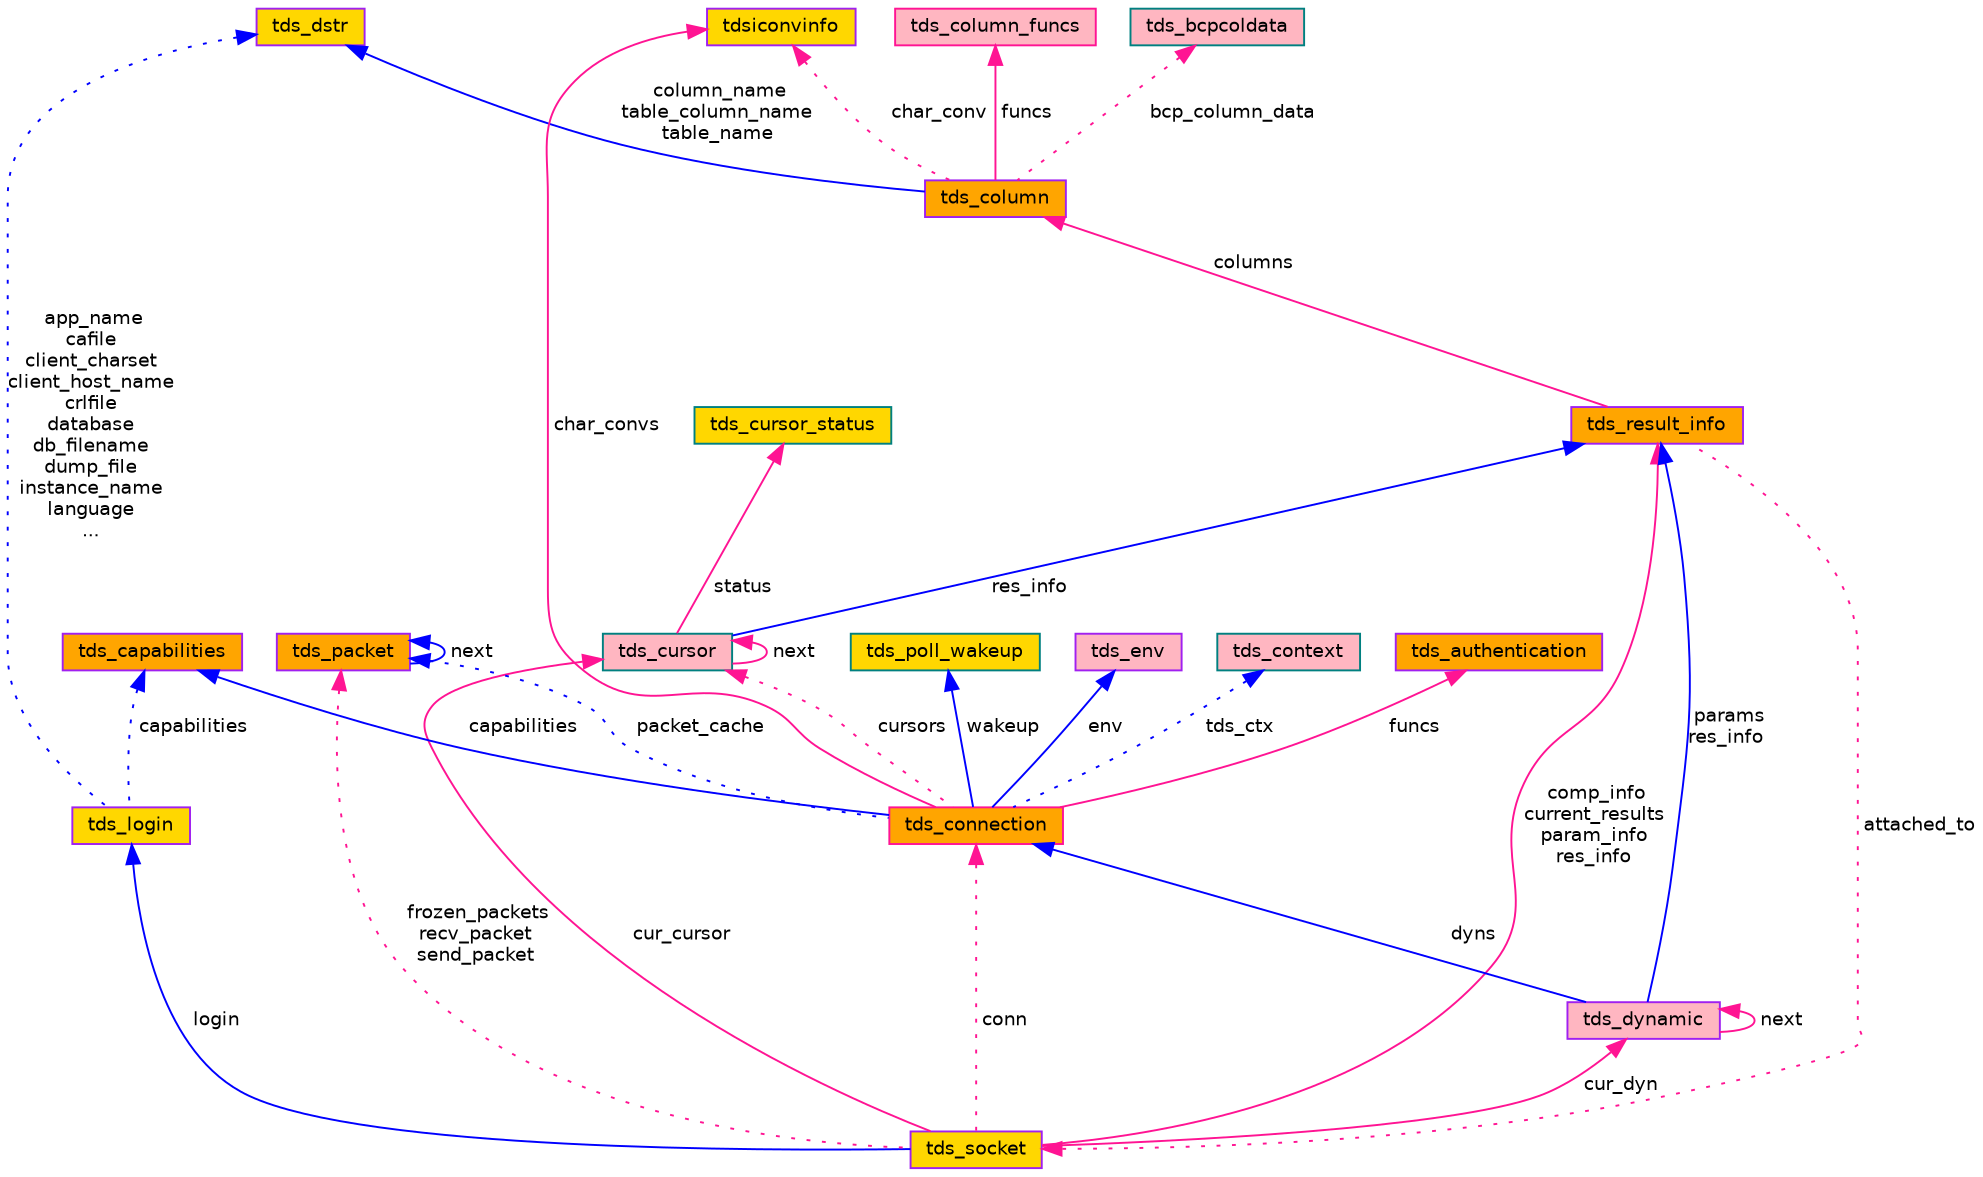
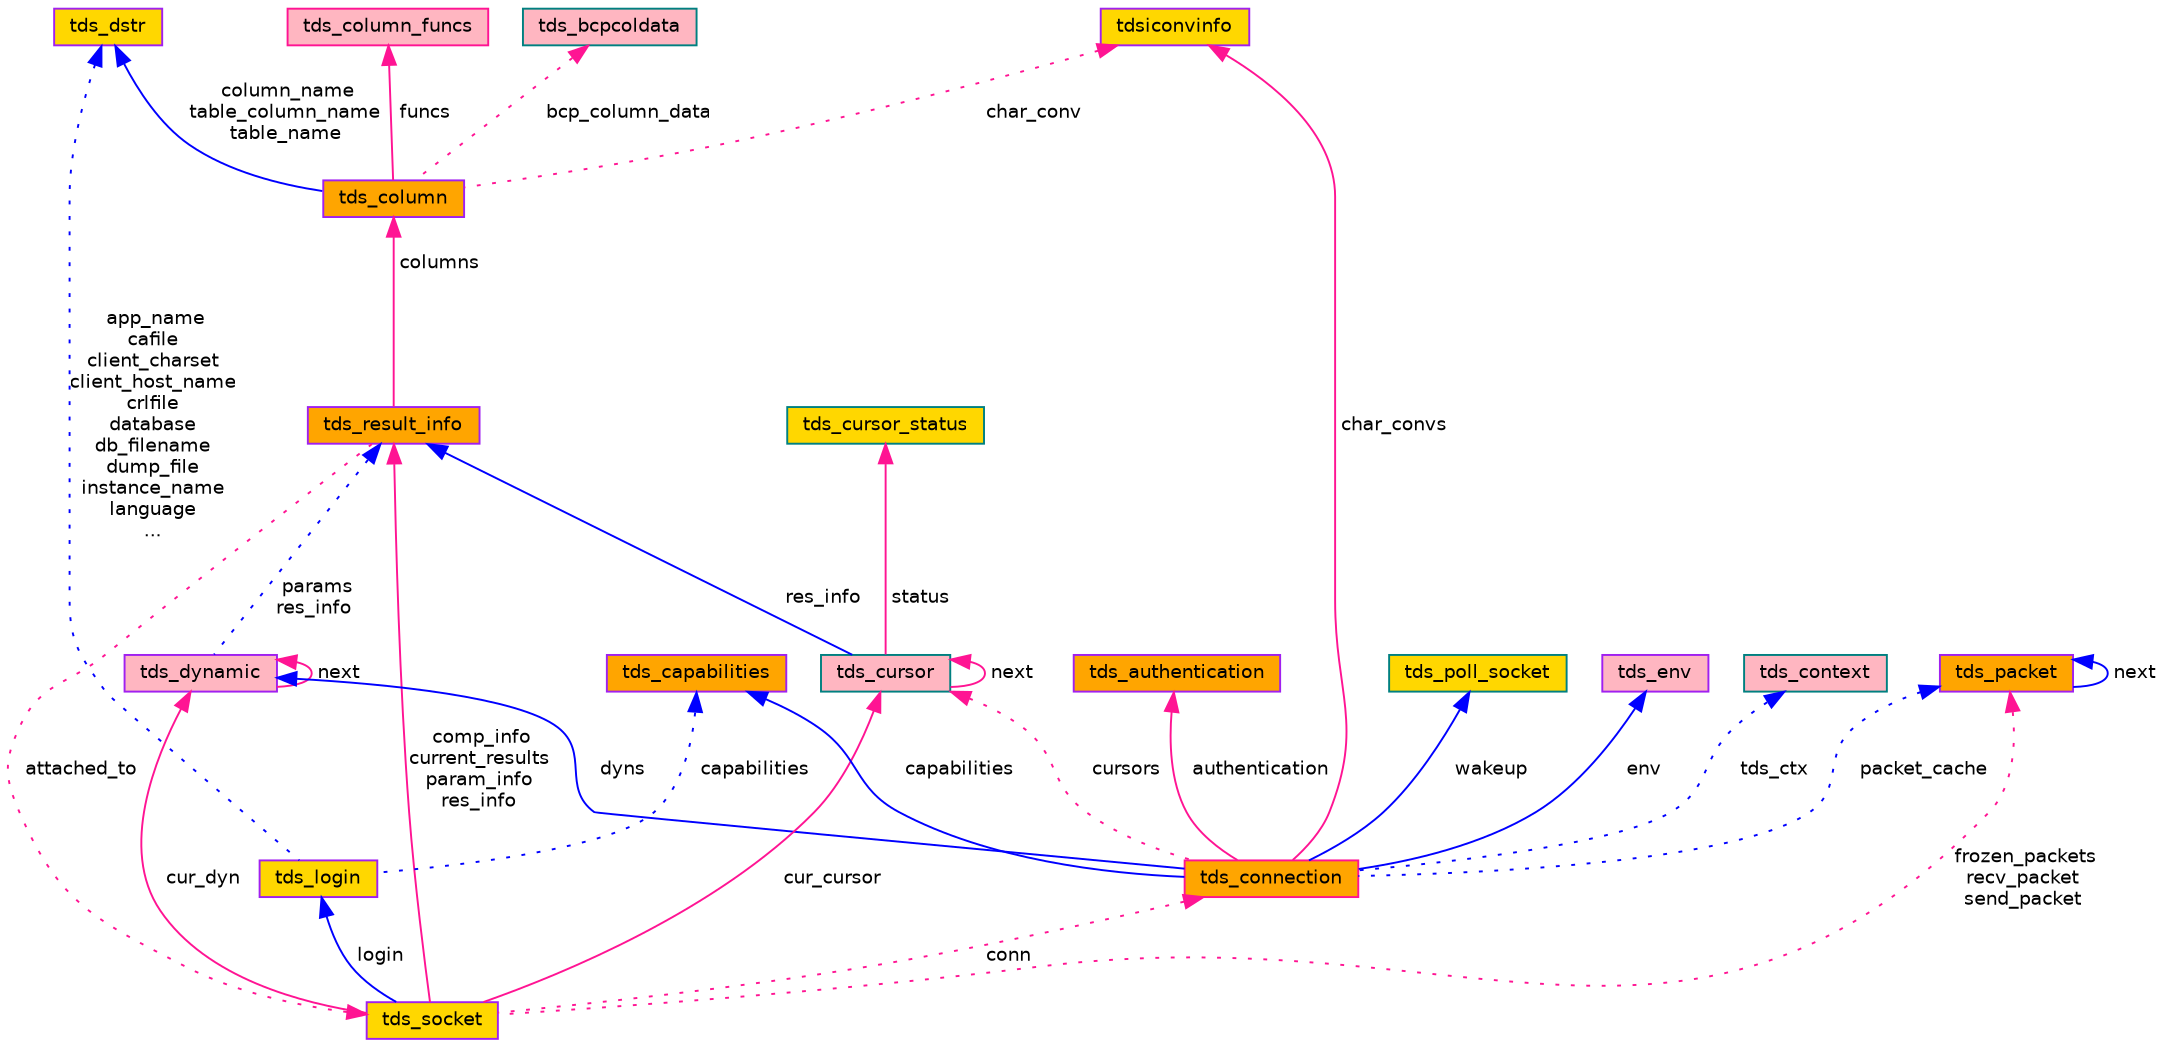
  digraph {
    rankdir=TB
    node [color=purple fillcolor=orange fontname=Helvetica fontsize=10 shape=record style=filled]
    edge [color=deeppink dir=back fontname=Helvetica fontsize=10 labelfontname=Helvetica labelfontsize=10 style=solid]
    n1 [fontcolor=black height=0.2 label=tds_result_info width=0.4]
    n2 [fillcolor=gold height=0.2 label=tds_socket width=0.4]
    n3 [fillcolor=lightpink height=0.2 label=tds_dynamic width=0.4]
    n4 [color=teal fillcolor=lightpink height=0.2 label=tds_cursor width=0.4]
    n5 [color=deeppink height=0.2 label=tds_connection width=0.4]
    n6 [fillcolor=gold height=0.2 label=tds_login width=0.4]
    n7 [height=0.2 label=tds_capabilities width=0.4]
    n8 [fillcolor=gold height=0.2 label=tds_dstr width=0.4]
    n9 [height=0.2 label=tds_column width=0.4]
    n10 [height=0.2 label=tds_packet width=0.4]
    n11 [color=teal fillcolor=gold height=0.2 label=tds_cursor_status width=0.4]
-   n12 [color=teal fillcolor=gold height=0.2 label=tds_poll_wakeup width=0.4]
+   n12 [color=teal fillcolor=gold height=0.2 label=tds_poll_socket width=0.4]
    n13 [fillcolor=lightpink height=0.2 label=tds_env width=0.4]
    n14 [color=teal fillcolor=lightpink height=0.2 label=tds_context width=0.4]
    n15 [height=0.2 label=tds_authentication width=0.4]
    n16 [fillcolor=gold height=0.2 label=tdsiconvinfo width=0.4]
    n17 [color=deeppink fillcolor=lightpink height=0.2 label=tds_column_funcs width=0.4]
    n18 [color=teal fillcolor=lightpink height=0.2 label=tds_bcpcoldata width=0.4]
    n1 -> n2 [label=" comp_info\ncurrent_results\nparam_info\nres_info"]
-   n1 -> n3 [color=blue label=" params\nres_info"]
+   n1 -> n3 [color=blue label=" params\nres_info" style=dotted]
    n1 -> n4 [color=blue label=" res_info"]
    n2 -> n1 [label=" attached_to" style=dotted]
    n3 -> n2 [label=" cur_dyn"]
    n3 -> n3 [label=" next"]
-   n5 -> n3 [color=blue label=" dyns"]
+   n3 -> n5 [color=blue label=" dyns"]
    n4 -> n2 [label=" cur_cursor"]
    n4 -> n4 [label=" next"]
    n4 -> n5 [label=" cursors" style=dotted]
    n5 -> n2 [label=" conn" style=dotted]
    n6 -> n2 [color=blue label=" login"]
    n7 -> n5 [color=blue label=" capabilities"]
    n7 -> n6 [color=blue label=" capabilities" style=dotted]
    n8 -> n6 [color=blue label=" app_name\ncafile\nclient_charset\nclient_host_name\ncrlfile\ndatabase\ndb_filename\ndump_file\ninstance_name\nlanguage\n..." style=dotted]
    n8 -> n9 [color=blue label=" column_name\ntable_column_name\ntable_name"]
    n9 -> n1 [label=" columns"]
    n10 -> n2 [label=" frozen_packets\nrecv_packet\nsend_packet" style=dotted]
    n10 -> n5 [color=blue label=" packet_cache" style=dotted]
    n10 -> n10 [color=blue label=" next"]
    n11 -> n4 [label=" status"]
    n12 -> n5 [color=blue label=" wakeup"]
    n13 -> n5 [color=blue label=" env"]
    n14 -> n5 [color=blue label=" tds_ctx" style=dotted]
-   n15 -> n5 [label=" funcs"]
+   n15 -> n5 [label=" authentication"]
    n16 -> n5 [label=" char_convs"]
    n16 -> n9 [label=" char_conv" style=dotted]
    n17 -> n9 [label=" funcs"]
    n18 -> n9 [label=" bcp_column_data" style=dotted]
  }
